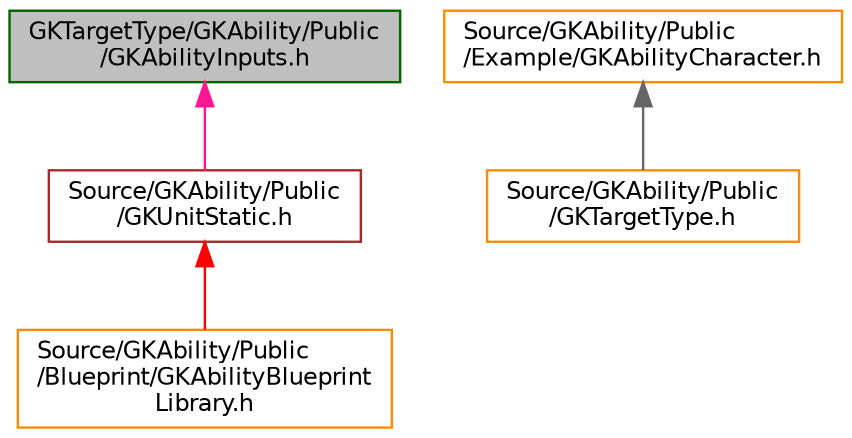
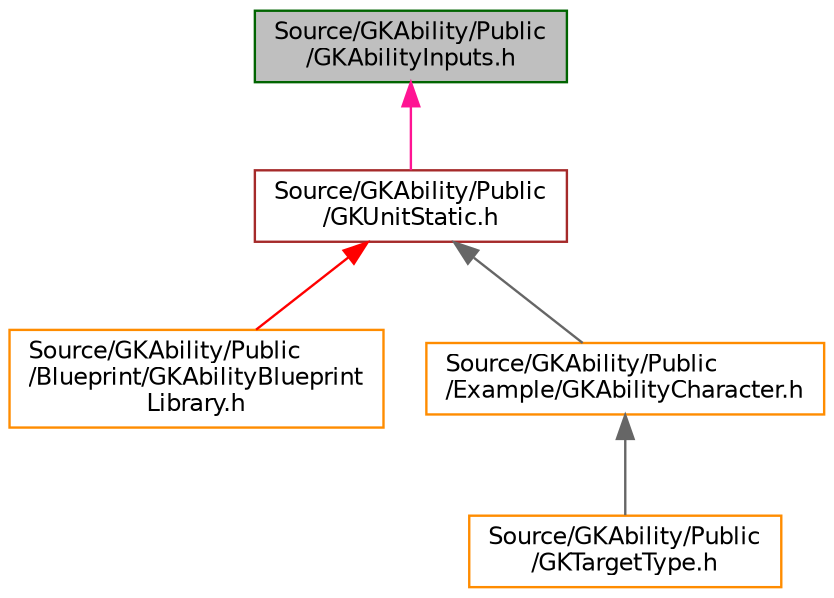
  digraph {
    node [color=darkorange fillcolor=white fontname=Helvetica fontsize=10 shape=record style=filled]
    edge [color=gray40 dir=back fontname=Helvetica fontsize=10 labelfontname=Helvetica labelfontsize=10 style=solid]
-   n1 [color=darkgreen fillcolor=grey75 fontcolor=black height=0.2 label="GKTargetType/GKAbility/Public\l/GKAbilityInputs.h" width=0.4]
+   n1 [color=darkgreen fillcolor=grey75 fontcolor=black height=0.2 label="Source/GKAbility/Public\l/GKAbilityInputs.h" width=0.4]
    n2 [color=brown height=0.2 label="Source/GKAbility/Public\l/GKUnitStatic.h" width=0.4]
    n3 [height=0.2 label="Source/GKAbility/Public\l/Blueprint/GKAbilityBlueprint\lLibrary.h" width=0.4]
    n4 [height=0.2 label="Source/GKAbility/Public\l/Example/GKAbilityCharacter.h" width=0.4]
    n5 [height=0.2 label="Source/GKAbility/Public\l/GKTargetType.h" width=0.4]
    n1 -> n2 [color=deeppink]
    n2 -> n3 [color=red]
+   n2 -> n4
    n4 -> n5
  }
